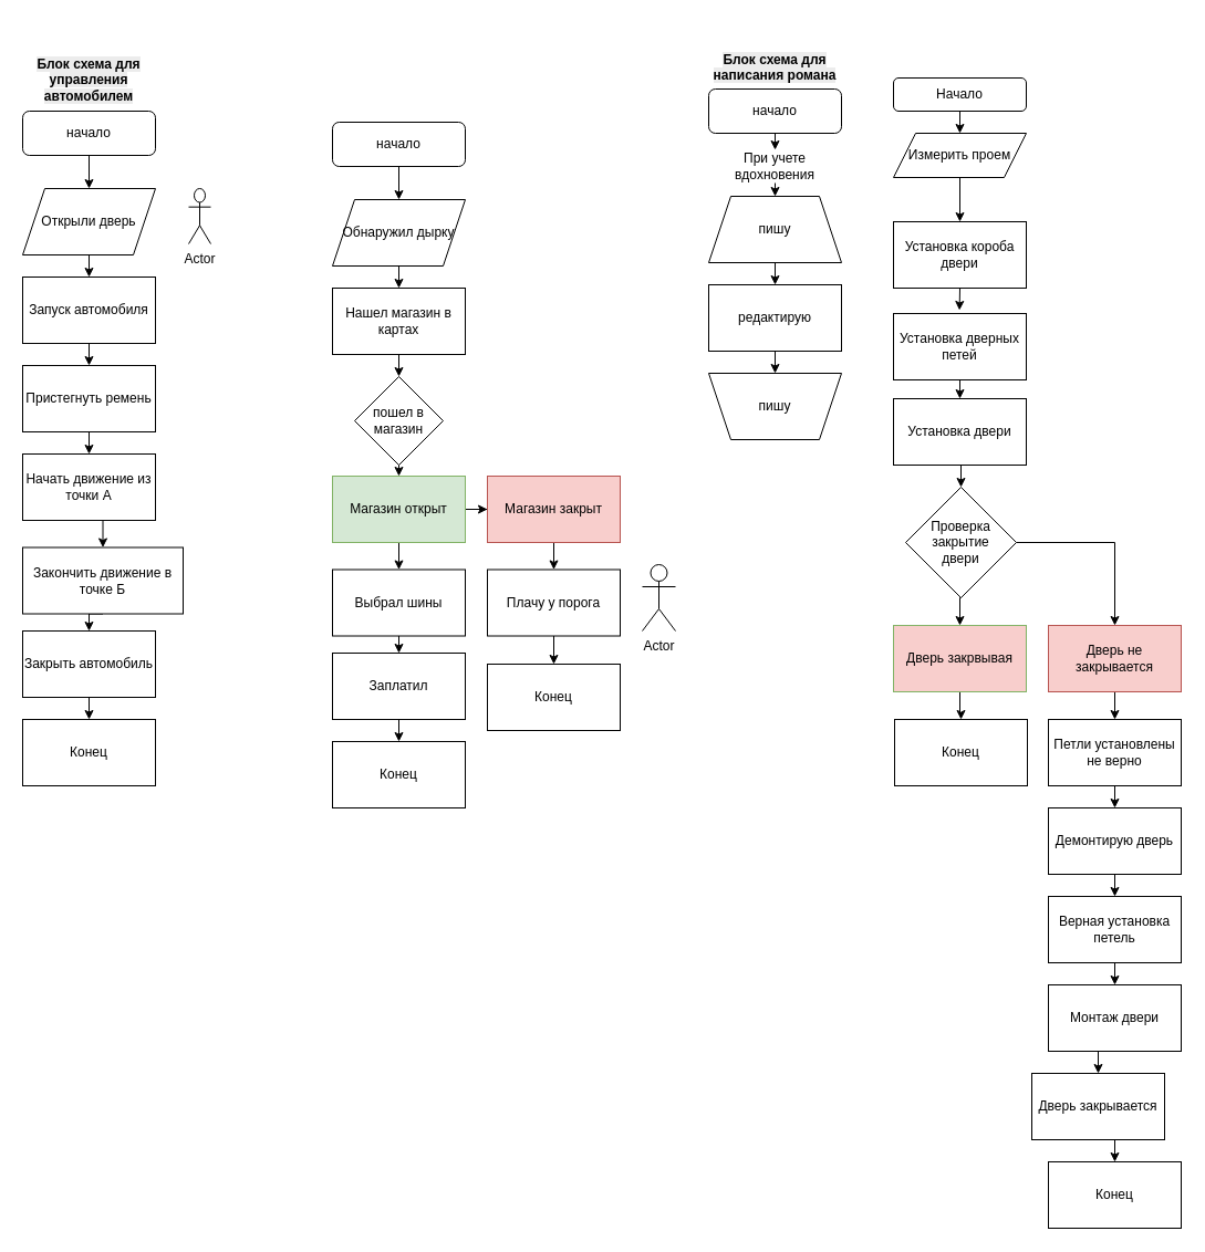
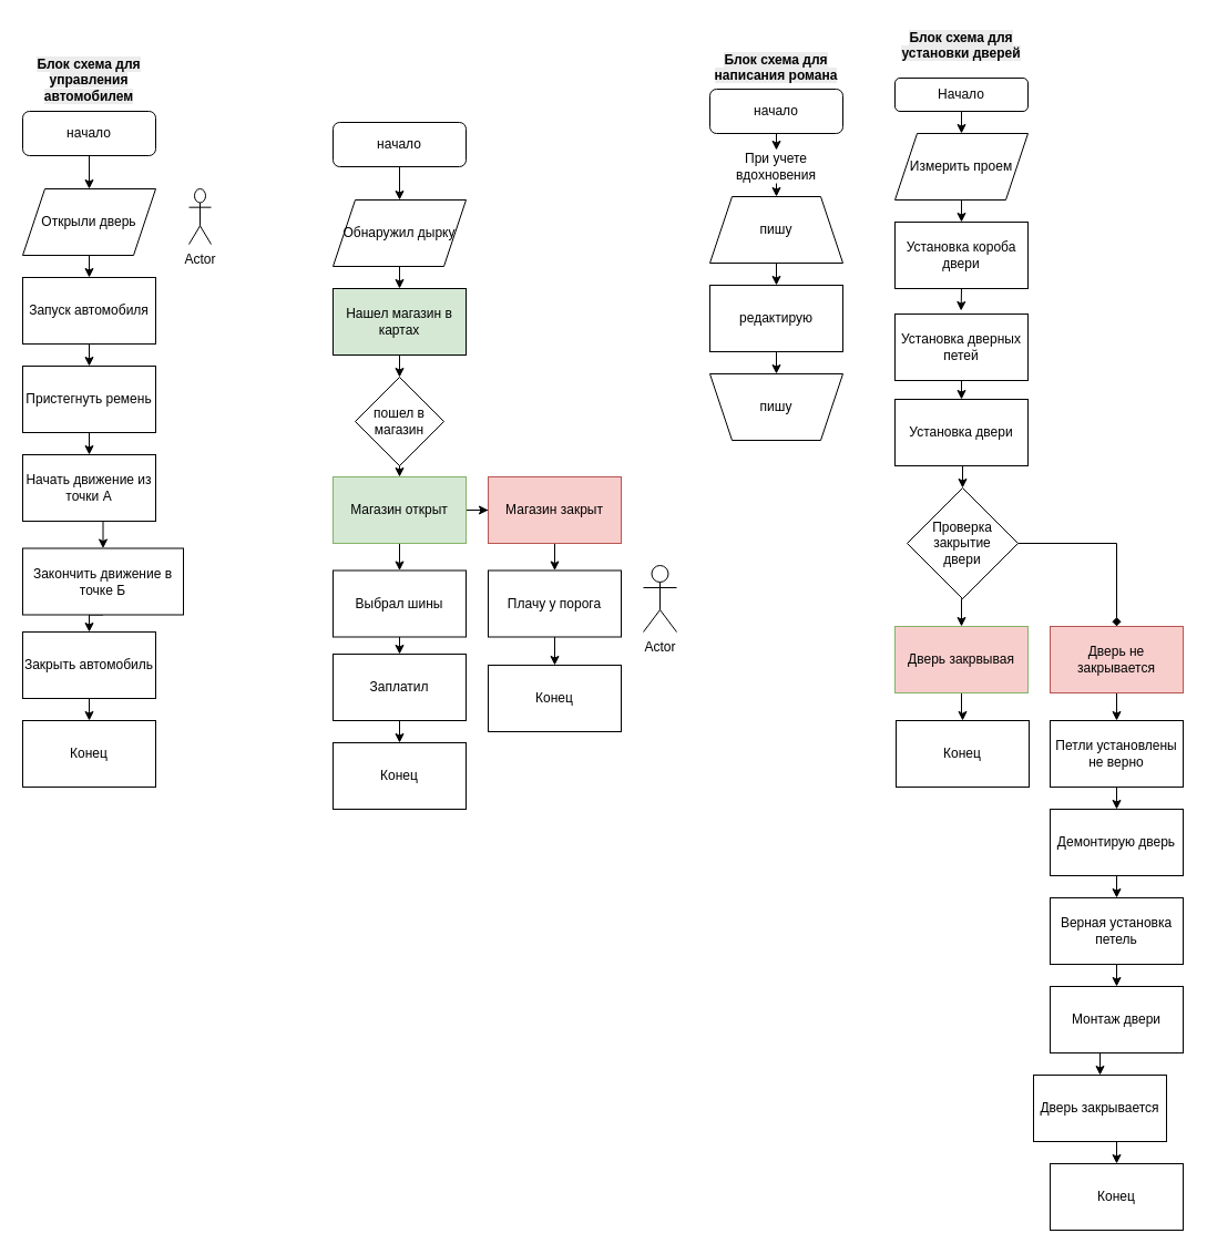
  <mxCell id="0" />
  <mxCell id="1" parent="0" />
  <mxCell id="2" style="edgeStyle=orthogonalEdgeStyle;rounded=0;orthogonalLoop=1;jettySize=auto;html=1;exitX=0.5;exitY=1;exitDx=0;exitDy=0;entryX=0.5;entryY=0;entryDx=0;entryDy=0;" parent="1" source="3" edge="1"><mxGeometry relative="1" as="geometry"><mxPoint x="80" y="170" as="targetPoint" /></mxGeometry></mxCell>
  <mxCell id="3" value="начало" style="rounded=1;whiteSpace=wrap;html=1;" parent="1" vertex="1"><mxGeometry x="20" y="100" width="120" height="40" as="geometry" /></mxCell>
  <mxCell id="4" value="&lt;span style=&quot;color: rgb(0, 0, 0); font-family: Helvetica; font-size: 12px; font-style: normal; font-variant-ligatures: normal; font-variant-caps: normal; letter-spacing: normal; orphans: 2; text-indent: 0px; text-transform: none; widows: 2; word-spacing: 0px; -webkit-text-stroke-width: 0px; white-space: normal; background-color: rgb(236, 236, 236); text-decoration-thickness: initial; text-decoration-style: initial; text-decoration-color: initial; float: none; display: inline !important;&quot;&gt;Блок схема для управления автомобилем&lt;/span&gt;" style="text;whiteSpace=wrap;html=1;align=center;fontStyle=1" parent="1" vertex="1"><mxGeometry x="20" y="44" width="120" height="50" as="geometry" /></mxCell>
  <mxCell id="5" style="edgeStyle=orthogonalEdgeStyle;rounded=0;orthogonalLoop=1;jettySize=auto;html=1;exitX=0.5;exitY=1;exitDx=0;exitDy=0;entryX=0.5;entryY=0;entryDx=0;entryDy=0;" parent="1" target="7" edge="1"><mxGeometry relative="1" as="geometry"><mxPoint x="80" y="230" as="sourcePoint" /></mxGeometry></mxCell>
  <mxCell id="6" style="edgeStyle=orthogonalEdgeStyle;rounded=0;orthogonalLoop=1;jettySize=auto;html=1;exitX=0.5;exitY=1;exitDx=0;exitDy=0;entryX=0.5;entryY=0;entryDx=0;entryDy=0;" parent="1" source="7" target="9" edge="1"><mxGeometry relative="1" as="geometry" /></mxCell>
  <mxCell id="7" value="Запуск автомобиля" style="rounded=0;whiteSpace=wrap;html=1;" parent="1" vertex="1"><mxGeometry x="20" y="250" width="120" height="60" as="geometry" /></mxCell>
  <mxCell id="8" style="edgeStyle=orthogonalEdgeStyle;rounded=0;orthogonalLoop=1;jettySize=auto;html=1;exitX=0.5;exitY=1;exitDx=0;exitDy=0;entryX=0.5;entryY=0;entryDx=0;entryDy=0;" parent="1" source="9" target="11" edge="1"><mxGeometry relative="1" as="geometry" /></mxCell>
  <mxCell id="9" value="Пристегнуть ремень" style="rounded=0;whiteSpace=wrap;html=1;" parent="1" vertex="1"><mxGeometry x="20" y="330" width="120" height="60" as="geometry" /></mxCell>
  <mxCell id="10" style="edgeStyle=orthogonalEdgeStyle;rounded=0;orthogonalLoop=1;jettySize=auto;html=1;exitX=0.5;exitY=1;exitDx=0;exitDy=0;entryX=0.5;entryY=0;entryDx=0;entryDy=0;" parent="1" source="11" target="13" edge="1"><mxGeometry relative="1" as="geometry" /></mxCell>
  <mxCell id="11" value="Начать движение из точки А" style="rounded=0;whiteSpace=wrap;html=1;" parent="1" vertex="1"><mxGeometry x="20" y="410" width="120" height="60" as="geometry" /></mxCell>
  <mxCell id="12" style="edgeStyle=orthogonalEdgeStyle;rounded=0;orthogonalLoop=1;jettySize=auto;html=1;exitX=0.5;exitY=1;exitDx=0;exitDy=0;entryX=0.5;entryY=0;entryDx=0;entryDy=0;" parent="1" source="13" target="15" edge="1"><mxGeometry relative="1" as="geometry" /></mxCell>
  <mxCell id="13" value="Закончить движение в точке Б" style="rounded=0;whiteSpace=wrap;html=1;" parent="1" vertex="1"><mxGeometry x="20" y="494.5" width="145" height="60" as="geometry" /></mxCell>
  <mxCell id="14" style="edgeStyle=orthogonalEdgeStyle;rounded=0;orthogonalLoop=1;jettySize=auto;html=1;exitX=0.5;exitY=1;exitDx=0;exitDy=0;entryX=0.5;entryY=0;entryDx=0;entryDy=0;" parent="1" source="15" target="18" edge="1"><mxGeometry relative="1" as="geometry" /></mxCell>
  <mxCell id="15" value="Закрыть автомобиль" style="rounded=0;whiteSpace=wrap;html=1;" parent="1" vertex="1"><mxGeometry x="20" y="570" width="120" height="60" as="geometry" /></mxCell>
  <mxCell id="16" value="Actor" style="shape=umlActor;verticalLabelPosition=bottom;verticalAlign=top;html=1;outlineConnect=0;" parent="1" vertex="1"><mxGeometry x="170" y="170" width="20" height="50" as="geometry" /></mxCell>
  <mxCell id="17" value="Открыли дверь" style="shape=parallelogram;perimeter=parallelogramPerimeter;whiteSpace=wrap;html=1;fixedSize=1;" parent="1" vertex="1"><mxGeometry x="20" y="170" width="120" height="60" as="geometry" /></mxCell>
  <mxCell id="18" value="Конец" style="rounded=0;whiteSpace=wrap;html=1;" parent="1" vertex="1"><mxGeometry x="20" y="650" width="120" height="60" as="geometry" /></mxCell>
  <mxCell id="19" style="edgeStyle=orthogonalEdgeStyle;rounded=0;orthogonalLoop=1;jettySize=auto;html=1;exitX=0.5;exitY=1;exitDx=0;exitDy=0;entryX=0.5;entryY=0;entryDx=0;entryDy=0;" parent="1" source="20" target="32" edge="1"><mxGeometry relative="1" as="geometry" /></mxCell>
  <mxCell id="20" value="начало" style="rounded=1;whiteSpace=wrap;html=1;" parent="1" vertex="1"><mxGeometry x="300" y="110" width="120" height="40" as="geometry" /></mxCell>
  <mxCell id="21" style="edgeStyle=orthogonalEdgeStyle;rounded=0;orthogonalLoop=1;jettySize=auto;html=1;exitX=0.5;exitY=1;exitDx=0;exitDy=0;entryX=0.5;entryY=0;entryDx=0;entryDy=0;" parent="1" source="22" edge="1"><mxGeometry relative="1" as="geometry"><mxPoint x="360" y="340" as="targetPoint" /></mxGeometry></mxCell>
- <mxCell id="22" value="Нашел магазин в картах" style="rounded=0;whiteSpace=wrap;html=1;" parent="1" vertex="1"><mxGeometry x="300" y="260" width="120" height="60" as="geometry" /></mxCell>
+ <mxCell id="22" value="Нашел магазин в картах" style="rounded=0;whiteSpace=wrap;html=1;fillColor=#d5e8d4;" parent="1" vertex="1"><mxGeometry x="300" y="260" width="120" height="60" as="geometry" /></mxCell>
  <mxCell id="23" style="edgeStyle=orthogonalEdgeStyle;rounded=0;orthogonalLoop=1;jettySize=auto;html=1;exitX=0.5;exitY=1;exitDx=0;exitDy=0;entryX=0.5;entryY=0;entryDx=0;entryDy=0;" parent="1" target="26" edge="1"><mxGeometry relative="1" as="geometry"><mxPoint x="360" y="410" as="sourcePoint" /></mxGeometry></mxCell>
  <mxCell id="24" style="edgeStyle=orthogonalEdgeStyle;rounded=0;orthogonalLoop=1;jettySize=auto;html=1;exitX=1;exitY=0.5;exitDx=0;exitDy=0;" parent="1" source="26" target="35" edge="1"><mxGeometry relative="1" as="geometry" /></mxCell>
  <mxCell id="25" style="edgeStyle=orthogonalEdgeStyle;rounded=0;orthogonalLoop=1;jettySize=auto;html=1;exitX=0.5;exitY=1;exitDx=0;exitDy=0;entryX=0.5;entryY=0;entryDx=0;entryDy=0;" parent="1" source="26" target="28" edge="1"><mxGeometry relative="1" as="geometry" /></mxCell>
  <mxCell id="26" value="Магазин открыт" style="rounded=0;whiteSpace=wrap;html=1;fillColor=#d5e8d4;strokeColor=#82b366;" parent="1" vertex="1"><mxGeometry x="300" y="430" width="120" height="60" as="geometry" /></mxCell>
  <mxCell id="27" style="edgeStyle=orthogonalEdgeStyle;rounded=0;orthogonalLoop=1;jettySize=auto;html=1;exitX=0.5;exitY=1;exitDx=0;exitDy=0;entryX=0.5;entryY=0;entryDx=0;entryDy=0;" parent="1" source="28" target="30" edge="1"><mxGeometry relative="1" as="geometry" /></mxCell>
  <mxCell id="28" value="Выбрал шины" style="rounded=0;whiteSpace=wrap;html=1;" parent="1" vertex="1"><mxGeometry x="300" y="514.5" width="120" height="60" as="geometry" /></mxCell>
  <mxCell id="29" style="edgeStyle=orthogonalEdgeStyle;rounded=0;orthogonalLoop=1;jettySize=auto;html=1;exitX=0.5;exitY=1;exitDx=0;exitDy=0;entryX=0.5;entryY=0;entryDx=0;entryDy=0;" parent="1" source="30" target="33" edge="1"><mxGeometry relative="1" as="geometry" /></mxCell>
  <mxCell id="30" value="Заплатил" style="rounded=0;whiteSpace=wrap;html=1;" parent="1" vertex="1"><mxGeometry x="300" y="590" width="120" height="60" as="geometry" /></mxCell>
  <mxCell id="31" style="edgeStyle=orthogonalEdgeStyle;rounded=0;orthogonalLoop=1;jettySize=auto;html=1;exitX=0.5;exitY=1;exitDx=0;exitDy=0;entryX=0.5;entryY=0;entryDx=0;entryDy=0;" parent="1" source="32" target="22" edge="1"><mxGeometry relative="1" as="geometry" /></mxCell>
  <mxCell id="32" value="Обнаружил дырку" style="shape=parallelogram;perimeter=parallelogramPerimeter;whiteSpace=wrap;html=1;fixedSize=1;" parent="1" vertex="1"><mxGeometry x="300" y="180" width="120" height="60" as="geometry" /></mxCell>
  <mxCell id="33" value="Конец" style="rounded=0;whiteSpace=wrap;html=1;" parent="1" vertex="1"><mxGeometry x="300" y="670" width="120" height="60" as="geometry" /></mxCell>
  <mxCell id="34" style="edgeStyle=orthogonalEdgeStyle;rounded=0;orthogonalLoop=1;jettySize=auto;html=1;exitX=0.5;exitY=1;exitDx=0;exitDy=0;entryX=0.5;entryY=0;entryDx=0;entryDy=0;" parent="1" source="35" target="37" edge="1"><mxGeometry relative="1" as="geometry" /></mxCell>
  <mxCell id="35" value="Магазин закрыт" style="rounded=0;whiteSpace=wrap;html=1;fillColor=#f8cecc;strokeColor=#b85450;" parent="1" vertex="1"><mxGeometry x="440" y="430" width="120" height="60" as="geometry" /></mxCell>
  <mxCell id="36" style="edgeStyle=orthogonalEdgeStyle;rounded=0;orthogonalLoop=1;jettySize=auto;html=1;exitX=0.5;exitY=1;exitDx=0;exitDy=0;entryX=0.5;entryY=0;entryDx=0;entryDy=0;" parent="1" source="37" target="38" edge="1"><mxGeometry relative="1" as="geometry" /></mxCell>
  <mxCell id="37" value="Плачу у порога" style="rounded=0;whiteSpace=wrap;html=1;" parent="1" vertex="1"><mxGeometry x="440" y="514.5" width="120" height="60" as="geometry" /></mxCell>
  <mxCell id="38" value="Конец" style="rounded=0;whiteSpace=wrap;html=1;" parent="1" vertex="1"><mxGeometry x="440" y="600" width="120" height="60" as="geometry" /></mxCell>
  <mxCell id="39" value="пошел в магазин" style="rhombus;whiteSpace=wrap;html=1;" parent="1" vertex="1"><mxGeometry x="320" y="340" width="80" height="80" as="geometry" /></mxCell>
  <mxCell id="40" value="Actor" style="shape=umlActor;verticalLabelPosition=bottom;verticalAlign=top;html=1;outlineConnect=0;" parent="1" vertex="1"><mxGeometry x="580" y="510" width="30" height="60" as="geometry" /></mxCell>
  <mxCell id="41" value="&lt;span style=&quot;color: rgb(0, 0, 0); font-family: Helvetica; font-size: 12px; font-style: normal; font-variant-ligatures: normal; font-variant-caps: normal; letter-spacing: normal; orphans: 2; text-indent: 0px; text-transform: none; widows: 2; word-spacing: 0px; -webkit-text-stroke-width: 0px; white-space: normal; background-color: rgb(236, 236, 236); text-decoration-thickness: initial; text-decoration-style: initial; text-decoration-color: initial; float: none; display: inline !important;&quot;&gt;Блок схема для написания романа&lt;/span&gt;" style="text;whiteSpace=wrap;html=1;align=center;fontStyle=1" parent="1" vertex="1"><mxGeometry x="640" y="40" width="120" height="50" as="geometry" /></mxCell>
  <mxCell id="42" style="edgeStyle=orthogonalEdgeStyle;rounded=0;orthogonalLoop=1;jettySize=auto;html=1;exitX=0.5;exitY=1;exitDx=0;exitDy=0;entryX=0.5;entryY=0;entryDx=0;entryDy=0;" parent="1" source="43" target="50" edge="1"><mxGeometry relative="1" as="geometry" /></mxCell>
  <mxCell id="43" value="начало" style="rounded=1;whiteSpace=wrap;html=1;" parent="1" vertex="1"><mxGeometry x="640" y="80" width="120" height="40" as="geometry" /></mxCell>
  <mxCell id="44" style="edgeStyle=orthogonalEdgeStyle;rounded=0;orthogonalLoop=1;jettySize=auto;html=1;exitX=0.5;exitY=1;exitDx=0;exitDy=0;entryX=0.5;entryY=0;entryDx=0;entryDy=0;" parent="1" source="45" target="48" edge="1"><mxGeometry relative="1" as="geometry" /></mxCell>
  <mxCell id="45" value="пишу" style="shape=trapezoid;perimeter=trapezoidPerimeter;whiteSpace=wrap;html=1;fixedSize=1;" parent="1" vertex="1"><mxGeometry x="640" y="177" width="120" height="60" as="geometry" /></mxCell>
  <mxCell id="46" value="пишу" style="shape=trapezoid;perimeter=trapezoidPerimeter;whiteSpace=wrap;html=1;fixedSize=1;direction=west;" parent="1" vertex="1"><mxGeometry x="640" y="337" width="120" height="60" as="geometry" /></mxCell>
  <mxCell id="47" style="edgeStyle=orthogonalEdgeStyle;rounded=0;orthogonalLoop=1;jettySize=auto;html=1;exitX=0.5;exitY=1;exitDx=0;exitDy=0;entryX=0.5;entryY=1;entryDx=0;entryDy=0;" parent="1" source="48" target="46" edge="1"><mxGeometry relative="1" as="geometry" /></mxCell>
  <mxCell id="48" value="редактирую" style="rounded=0;whiteSpace=wrap;html=1;" parent="1" vertex="1"><mxGeometry x="640" y="257" width="120" height="60" as="geometry" /></mxCell>
  <mxCell id="49" style="edgeStyle=orthogonalEdgeStyle;rounded=0;orthogonalLoop=1;jettySize=auto;html=1;exitX=0.5;exitY=1;exitDx=0;exitDy=0;entryX=0.5;entryY=0;entryDx=0;entryDy=0;" parent="1" source="50" target="45" edge="1"><mxGeometry relative="1" as="geometry" /></mxCell>
  <mxCell id="50" value="При учете вдохновения" style="text;html=1;align=center;verticalAlign=middle;whiteSpace=wrap;rounded=0;" parent="1" vertex="1"><mxGeometry x="670" y="135" width="60" height="30" as="geometry" /></mxCell>
  <mxCell id="51" style="edgeStyle=orthogonalEdgeStyle;rounded=0;orthogonalLoop=1;jettySize=auto;html=1;exitX=0.5;exitY=1;exitDx=0;exitDy=0;entryX=0.5;entryY=0;entryDx=0;entryDy=0;" edge="1" parent="1" source="52" target="55"><mxGeometry relative="1" as="geometry" /></mxCell>
  <mxCell id="52" value="Начало" style="rounded=1;whiteSpace=wrap;html=1;" vertex="1" parent="1"><mxGeometry x="807" y="70" width="120" height="30" as="geometry" /></mxCell>
+ <mxCell id="53" value="&lt;span style=&quot;color: rgb(0, 0, 0); font-family: Helvetica; font-size: 12px; font-style: normal; font-variant-ligatures: normal; font-variant-caps: normal; letter-spacing: normal; orphans: 2; text-indent: 0px; text-transform: none; widows: 2; word-spacing: 0px; -webkit-text-stroke-width: 0px; white-space: normal; background-color: rgb(236, 236, 236); text-decoration-thickness: initial; text-decoration-style: initial; text-decoration-color: initial; float: none; display: inline !important;&quot;&gt;Блок схема для установки дверей&lt;/span&gt;" style="text;whiteSpace=wrap;html=1;align=center;fontStyle=1" vertex="1" parent="1"><mxGeometry x="807" y="20" width="120" height="50" as="geometry" /></mxCell>
  <mxCell id="54" style="edgeStyle=orthogonalEdgeStyle;rounded=0;orthogonalLoop=1;jettySize=auto;html=1;exitX=0.5;exitY=1;exitDx=0;exitDy=0;entryX=0.5;entryY=0;entryDx=0;entryDy=0;" edge="1" parent="1" source="55" target="57"><mxGeometry relative="1" as="geometry" /></mxCell>
- <mxCell id="55" value="Измерить проем" style="shape=parallelogram;perimeter=parallelogramPerimeter;whiteSpace=wrap;html=1;fixedSize=1;" vertex="1" parent="1"><mxGeometry x="807" y="120" width="120" height="40" as="geometry" /></mxCell>
+ <mxCell id="55" value="Измерить проем" style="shape=parallelogram;perimeter=parallelogramPerimeter;whiteSpace=wrap;html=1;fixedSize=1;" vertex="1" parent="1"><mxGeometry x="807" y="120" width="120" height="60" as="geometry" /></mxCell>
  <mxCell id="56" style="edgeStyle=orthogonalEdgeStyle;rounded=0;orthogonalLoop=1;jettySize=auto;html=1;exitX=0.5;exitY=1;exitDx=0;exitDy=0;" edge="1" parent="1" source="57"><mxGeometry relative="1" as="geometry"><mxPoint x="866.632" y="280" as="targetPoint" /></mxGeometry></mxCell>
  <mxCell id="57" value="Установка короба двери" style="rounded=0;whiteSpace=wrap;html=1;" vertex="1" parent="1"><mxGeometry x="807" y="200" width="120" height="60" as="geometry" /></mxCell>
  <mxCell id="58" style="edgeStyle=orthogonalEdgeStyle;rounded=0;orthogonalLoop=1;jettySize=auto;html=1;exitX=0.5;exitY=1;exitDx=0;exitDy=0;entryX=0.5;entryY=0;entryDx=0;entryDy=0;" edge="1" parent="1" source="59" target="61"><mxGeometry relative="1" as="geometry" /></mxCell>
  <mxCell id="59" value="Установка дверных петей" style="rounded=0;whiteSpace=wrap;html=1;" vertex="1" parent="1"><mxGeometry x="807" y="283" width="120" height="60" as="geometry" /></mxCell>
  <mxCell id="60" style="edgeStyle=orthogonalEdgeStyle;rounded=0;orthogonalLoop=1;jettySize=auto;html=1;exitX=0.5;exitY=1;exitDx=0;exitDy=0;entryX=0.5;entryY=0;entryDx=0;entryDy=0;" edge="1" parent="1" source="61" target="64"><mxGeometry relative="1" as="geometry" /></mxCell>
  <mxCell id="61" value="Установка двери" style="rounded=0;whiteSpace=wrap;html=1;" vertex="1" parent="1"><mxGeometry x="807" y="360" width="120" height="60" as="geometry" /></mxCell>
  <mxCell id="62" style="edgeStyle=orthogonalEdgeStyle;rounded=0;orthogonalLoop=1;jettySize=auto;html=1;exitX=0.5;exitY=1;exitDx=0;exitDy=0;entryX=0.5;entryY=0;entryDx=0;entryDy=0;" edge="1" parent="1" source="64" target="66"><mxGeometry relative="1" as="geometry" /></mxCell>
- <mxCell id="63" style="edgeStyle=orthogonalEdgeStyle;rounded=0;orthogonalLoop=1;jettySize=auto;html=1;exitX=1;exitY=0.5;exitDx=0;exitDy=0;entryX=0.5;entryY=0;entryDx=0;entryDy=0;" edge="1" parent="1" source="64" target="68"><mxGeometry relative="1" as="geometry" /></mxCell>
+ <mxCell id="63" style="edgeStyle=orthogonalEdgeStyle;rounded=0;orthogonalLoop=1;jettySize=auto;html=1;exitX=1;exitY=0.5;exitDx=0;exitDy=0;entryX=0.5;entryY=0;entryDx=0;entryDy=0;endArrow=diamond;" edge="1" parent="1" source="64" target="68"><mxGeometry relative="1" as="geometry" /></mxCell>
  <mxCell id="64" value="Проверка закрытие&lt;br&gt;двери" style="rhombus;whiteSpace=wrap;html=1;" vertex="1" parent="1"><mxGeometry x="818" y="440" width="100" height="100" as="geometry" /></mxCell>
  <mxCell id="65" style="edgeStyle=orthogonalEdgeStyle;rounded=0;orthogonalLoop=1;jettySize=auto;html=1;exitX=0.5;exitY=1;exitDx=0;exitDy=0;" edge="1" parent="1" source="66" target="69"><mxGeometry relative="1" as="geometry" /></mxCell>
  <mxCell id="66" value="Дверь закрвывая" style="rounded=0;whiteSpace=wrap;html=1;fillColor=#f8cecc;strokeColor=#82b366;" vertex="1" parent="1"><mxGeometry x="807" y="565" width="120" height="60" as="geometry" /></mxCell>
  <mxCell id="67" style="edgeStyle=orthogonalEdgeStyle;rounded=0;orthogonalLoop=1;jettySize=auto;html=1;exitX=0.5;exitY=1;exitDx=0;exitDy=0;entryX=0.5;entryY=0;entryDx=0;entryDy=0;" edge="1" parent="1" source="68" target="71"><mxGeometry relative="1" as="geometry" /></mxCell>
  <mxCell id="68" value="Дверь не закрывается" style="rounded=0;whiteSpace=wrap;html=1;fillColor=#f8cecc;strokeColor=#b85450;" vertex="1" parent="1"><mxGeometry x="947" y="565" width="120" height="60" as="geometry" /></mxCell>
  <mxCell id="69" value="Конец" style="rounded=0;whiteSpace=wrap;html=1;" vertex="1" parent="1"><mxGeometry x="808" y="650" width="120" height="60" as="geometry" /></mxCell>
  <mxCell id="70" style="edgeStyle=orthogonalEdgeStyle;rounded=0;orthogonalLoop=1;jettySize=auto;html=1;exitX=0.5;exitY=1;exitDx=0;exitDy=0;entryX=0.5;entryY=0;entryDx=0;entryDy=0;" edge="1" parent="1" source="71" target="73"><mxGeometry relative="1" as="geometry" /></mxCell>
  <mxCell id="71" value="Петли установлены не верно" style="rounded=0;whiteSpace=wrap;html=1;" vertex="1" parent="1"><mxGeometry x="947" y="650" width="120" height="60" as="geometry" /></mxCell>
  <mxCell id="72" style="edgeStyle=orthogonalEdgeStyle;rounded=0;orthogonalLoop=1;jettySize=auto;html=1;exitX=0.5;exitY=1;exitDx=0;exitDy=0;entryX=0.5;entryY=0;entryDx=0;entryDy=0;" edge="1" parent="1" source="73" target="75"><mxGeometry relative="1" as="geometry" /></mxCell>
  <mxCell id="73" value="Демонтирую дверь" style="rounded=0;whiteSpace=wrap;html=1;" vertex="1" parent="1"><mxGeometry x="947" y="730" width="120" height="60" as="geometry" /></mxCell>
  <mxCell id="74" style="edgeStyle=orthogonalEdgeStyle;rounded=0;orthogonalLoop=1;jettySize=auto;html=1;exitX=0.5;exitY=1;exitDx=0;exitDy=0;entryX=0.5;entryY=0;entryDx=0;entryDy=0;" edge="1" parent="1" source="75" target="77"><mxGeometry relative="1" as="geometry" /></mxCell>
  <mxCell id="75" value="Верная установка петель" style="rounded=0;whiteSpace=wrap;html=1;" vertex="1" parent="1"><mxGeometry x="947" y="810" width="120" height="60" as="geometry" /></mxCell>
  <mxCell id="76" style="edgeStyle=orthogonalEdgeStyle;rounded=0;orthogonalLoop=1;jettySize=auto;html=1;exitX=0.5;exitY=1;exitDx=0;exitDy=0;entryX=0.5;entryY=0;entryDx=0;entryDy=0;" edge="1" parent="1" source="77" target="79"><mxGeometry relative="1" as="geometry" /></mxCell>
  <mxCell id="77" value="Монтаж двери" style="rounded=0;whiteSpace=wrap;html=1;" vertex="1" parent="1"><mxGeometry x="947" y="890" width="120" height="60" as="geometry" /></mxCell>
  <mxCell id="78" style="edgeStyle=orthogonalEdgeStyle;rounded=0;orthogonalLoop=1;jettySize=auto;html=1;exitX=0.5;exitY=1;exitDx=0;exitDy=0;entryX=0.5;entryY=0;entryDx=0;entryDy=0;" edge="1" parent="1" source="79" target="80"><mxGeometry relative="1" as="geometry" /></mxCell>
  <mxCell id="79" value="Дверь закрывается" style="rounded=0;whiteSpace=wrap;html=1;" vertex="1" parent="1"><mxGeometry x="932" y="970" width="120" height="60" as="geometry" /></mxCell>
  <mxCell id="80" value="Конец" style="rounded=0;whiteSpace=wrap;html=1;" vertex="1" parent="1"><mxGeometry x="947" y="1050" width="120" height="60" as="geometry" /></mxCell>
